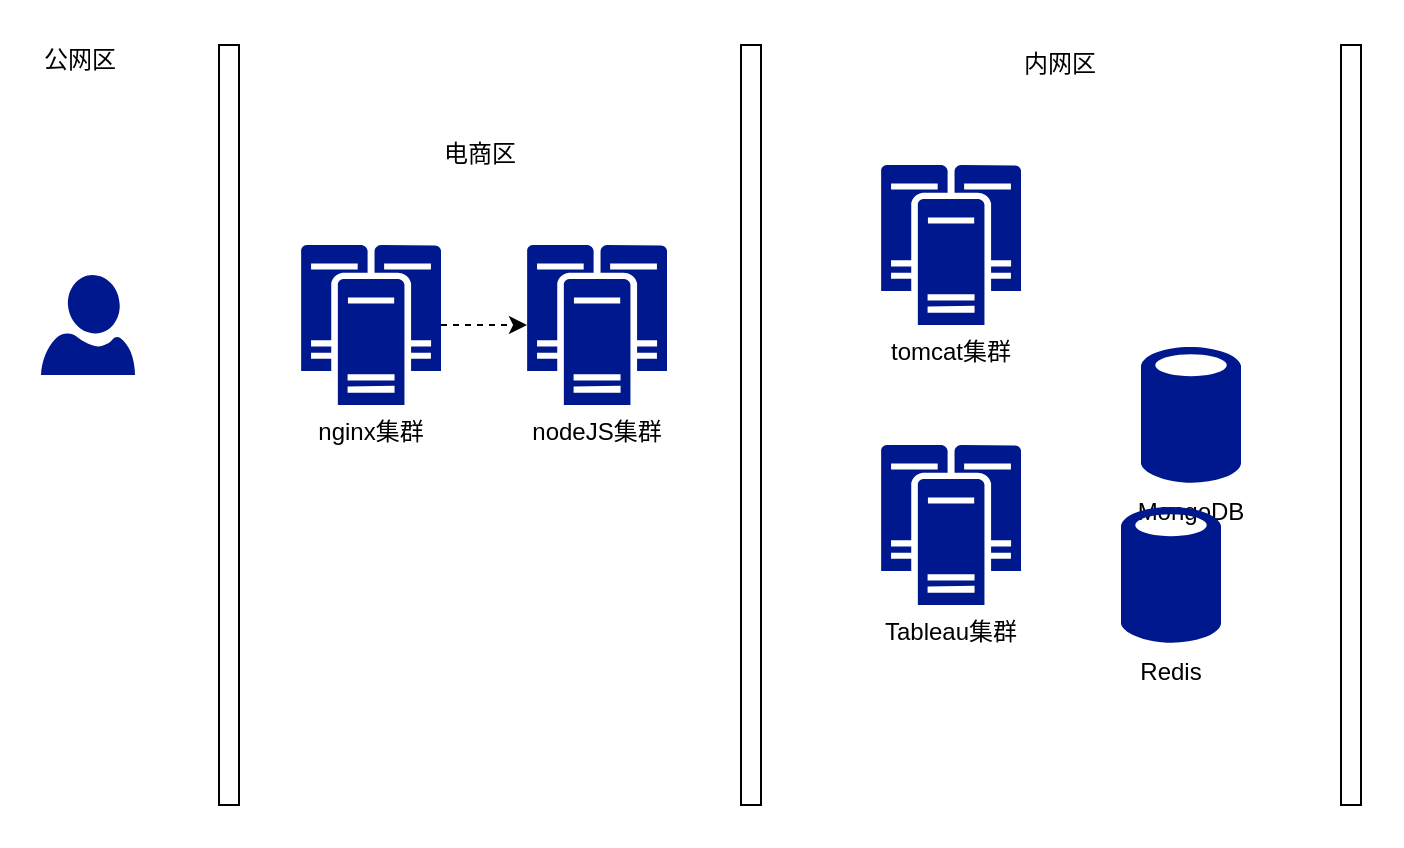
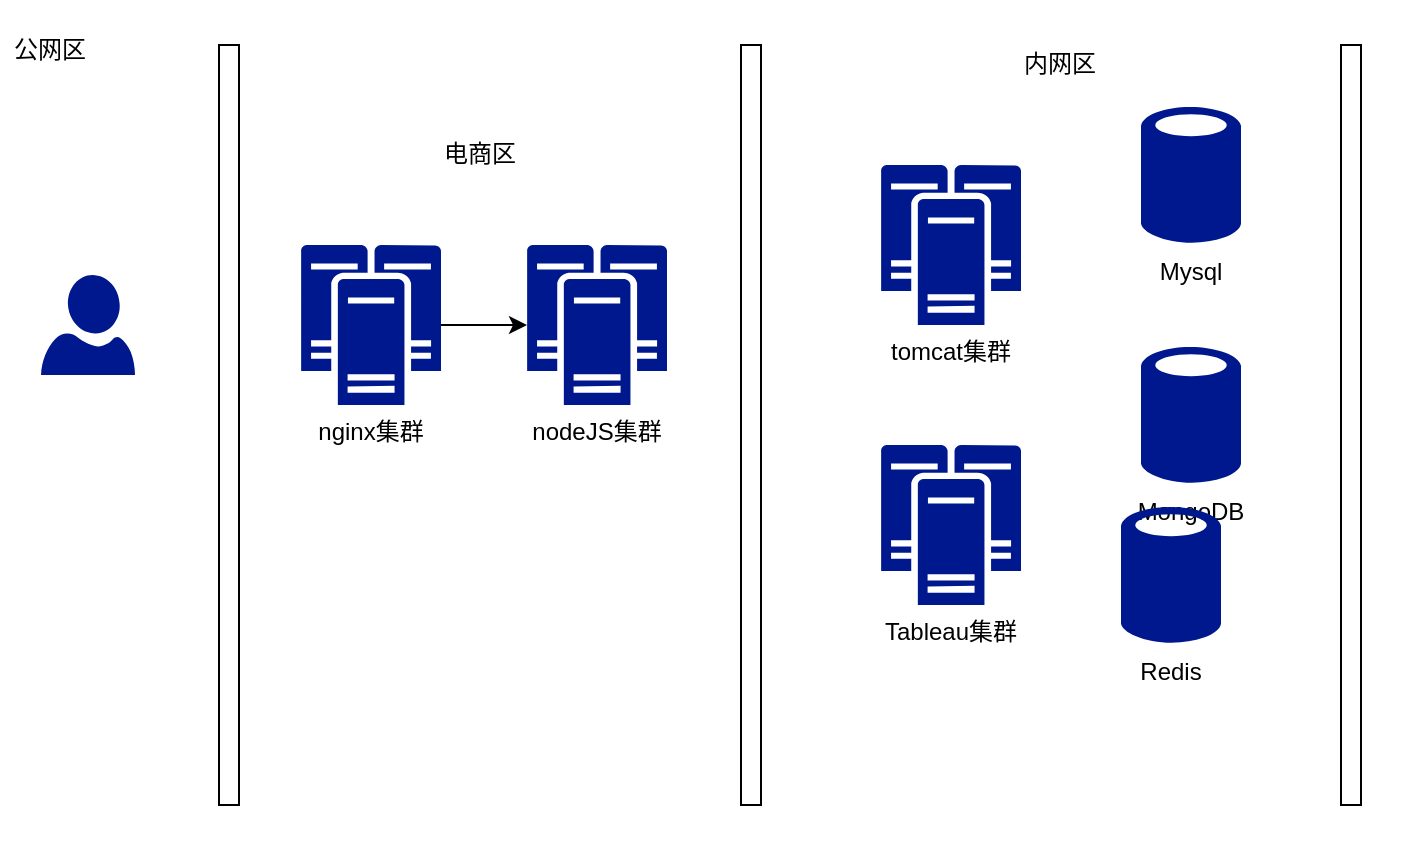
  <mxCell id="0" />
  <mxCell id="1" parent="0" />
- <mxCell id="2" style="edgeStyle=orthogonalEdgeStyle;rounded=0;orthogonalLoop=1;jettySize=auto;html=1;entryX=0;entryY=0.5;entryDx=0;entryDy=0;entryPerimeter=0;dashed=1;" edge="1" parent="1" source="3" target="5"><mxGeometry relative="1" as="geometry" /></mxCell>
+ <mxCell id="2" style="edgeStyle=orthogonalEdgeStyle;rounded=0;orthogonalLoop=1;jettySize=auto;html=1;entryX=0;entryY=0.5;entryDx=0;entryDy=0;entryPerimeter=0;" edge="1" parent="1" source="3" target="5"><mxGeometry relative="1" as="geometry" /></mxCell>
  <mxCell id="3" value="&lt;span&gt;nginx集群&lt;/span&gt;" style="shadow=0;dashed=0;html=1;strokeColor=none;labelPosition=center;verticalLabelPosition=bottom;verticalAlign=top;align=center;shape=mxgraph.mscae.enterprise.cluster_server;fillColor=#00188D;" vertex="1" parent="1"><mxGeometry x="150" y="122" width="70" height="80" as="geometry" /></mxCell>
  <mxCell id="4" value="" style="shadow=0;dashed=0;html=1;strokeColor=none;shape=mxgraph.azure.user;fillColor=#00188D;" vertex="1" parent="1"><mxGeometry x="20" y="137" width="47" height="50" as="geometry" /></mxCell>
  <mxCell id="5" value="&lt;span&gt;nodeJS集群&lt;/span&gt;" style="shadow=0;dashed=0;html=1;strokeColor=none;labelPosition=center;verticalLabelPosition=bottom;verticalAlign=top;align=center;shape=mxgraph.mscae.enterprise.cluster_server;fillColor=#00188D;" vertex="1" parent="1"><mxGeometry x="263" y="122" width="70" height="80" as="geometry" /></mxCell>
  <mxCell id="6" value="&lt;span&gt;tomcat集群&lt;/span&gt;" style="shadow=0;dashed=0;html=1;strokeColor=none;labelPosition=center;verticalLabelPosition=bottom;verticalAlign=top;align=center;shape=mxgraph.mscae.enterprise.cluster_server;fillColor=#00188D;" vertex="1" parent="1"><mxGeometry x="440" y="82" width="70" height="80" as="geometry" /></mxCell>
+ <mxCell id="7" value="Mysql" style="shadow=0;dashed=0;html=1;strokeColor=none;labelPosition=center;verticalLabelPosition=bottom;verticalAlign=top;align=center;shape=mxgraph.mscae.enterprise.database_generic;fillColor=#00188D;" vertex="1" parent="1"><mxGeometry x="570" y="52" width="50" height="70" as="geometry" /></mxCell>
  <mxCell id="8" value="MongoDB" style="shadow=0;dashed=0;html=1;strokeColor=none;labelPosition=center;verticalLabelPosition=bottom;verticalAlign=top;align=center;shape=mxgraph.mscae.enterprise.database_generic;fillColor=#00188D;" vertex="1" parent="1"><mxGeometry x="570" y="172" width="50" height="70" as="geometry" /></mxCell>
  <mxCell id="9" value="Redis" style="shadow=0;dashed=0;html=1;strokeColor=none;labelPosition=center;verticalLabelPosition=bottom;verticalAlign=top;align=center;shape=mxgraph.mscae.enterprise.database_generic;fillColor=#00188D;" vertex="1" parent="1"><mxGeometry x="560" y="252" width="50" height="70" as="geometry" /></mxCell>
  <mxCell id="10" value="&lt;span&gt;Tableau集群&lt;/span&gt;" style="shadow=0;dashed=0;html=1;strokeColor=none;labelPosition=center;verticalLabelPosition=bottom;verticalAlign=top;align=center;shape=mxgraph.mscae.enterprise.cluster_server;fillColor=#00188D;" vertex="1" parent="1"><mxGeometry x="440" y="222" width="70" height="80" as="geometry" /></mxCell>
  <mxCell id="11" value="" style="html=1;points=[];perimeter=orthogonalPerimeter;" vertex="1" parent="1"><mxGeometry x="109" y="22" width="10" height="380" as="geometry" /></mxCell>
  <mxCell id="12" value="" style="html=1;points=[];perimeter=orthogonalPerimeter;" vertex="1" parent="1"><mxGeometry x="370" y="22" width="10" height="380" as="geometry" /></mxCell>
  <mxCell id="13" value="" style="html=1;points=[];perimeter=orthogonalPerimeter;" vertex="1" parent="1"><mxGeometry x="670" y="22" width="10" height="380" as="geometry" /></mxCell>
- <mxCell id="14" value="公网区" style="text;html=1;resizable=0;points=[];autosize=1;align=left;verticalAlign=top;spacingTop=-4;" vertex="1" parent="1"><mxGeometry x="20" y="20" width="50" height="20" as="geometry" /></mxCell>
+ <mxCell id="14" value="公网区" style="text;html=1;resizable=0;points=[];autosize=1;align=left;verticalAlign=top;spacingTop=-4;" vertex="1" parent="1"><mxGeometry x="5" y="15" width="50" height="20" as="geometry" /></mxCell>
  <mxCell id="15" value="电商区" style="text;html=1;resizable=0;points=[];autosize=1;align=left;verticalAlign=top;spacingTop=-4;" vertex="1" parent="1"><mxGeometry x="219.5" y="67" width="50" height="20" as="geometry" /></mxCell>
  <mxCell id="16" value="内网区" style="text;html=1;resizable=0;points=[];autosize=1;align=left;verticalAlign=top;spacingTop=-4;" vertex="1" parent="1"><mxGeometry x="510" y="22" width="50" height="20" as="geometry" /></mxCell>
